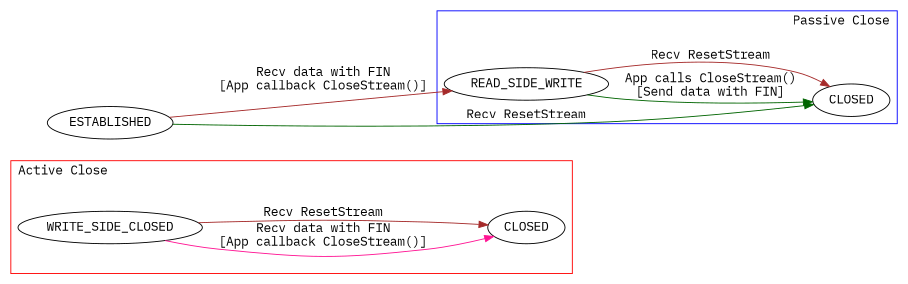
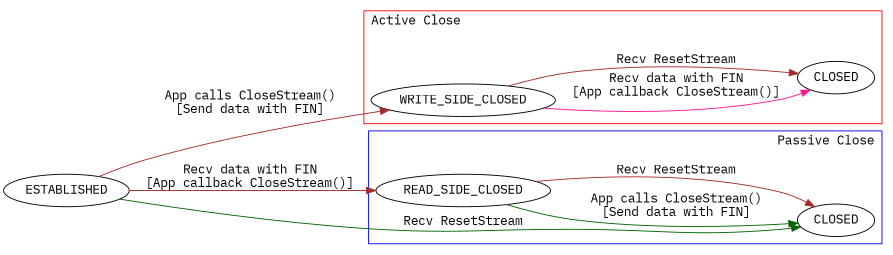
  digraph {
    fontname="IBM Plex Mono"
    rankdir=LR
    node [fontname="IBM Plex Mono" shape=ellipse]
    edge [color=brown fontname="IBM Plex Mono"]
    n1 [label=WRITE_SIDE_CLOSED]
    n2 [label=CLOSED]
-   n3 [label=READ_SIDE_WRITE]
+   n3 [label=READ_SIDE_CLOSED]
    n4 [label=CLOSED]
    n5 [label=ESTABLISHED]
    subgraph cluster_1 {
      color=red
      label="Active Close"
      labeljust=l
      n1
      n2
    }
    subgraph cluster_2 {
      color=blue
      label="Passive Close"
      labeljust=r
      n3
      n4
    }
    n1 -> n2 [color=deeppink label="Recv data with FIN\n[App callback CloseStream()]"]
    n1 -> n2 [label="Recv ResetStream"]
    n3 -> n4 [color=darkgreen label="App calls CloseStream()\n[Send data with FIN]\n"]
    n3 -> n4 [label="Recv ResetStream"]
+   n5 -> n1 [label="App calls CloseStream()\n[Send data with FIN]"]
    n5 -> n3 [label="Recv data with FIN\n[App callback CloseStream()]"]
    n5 -> n4 [color=darkgreen label="Recv ResetStream"]
  }
